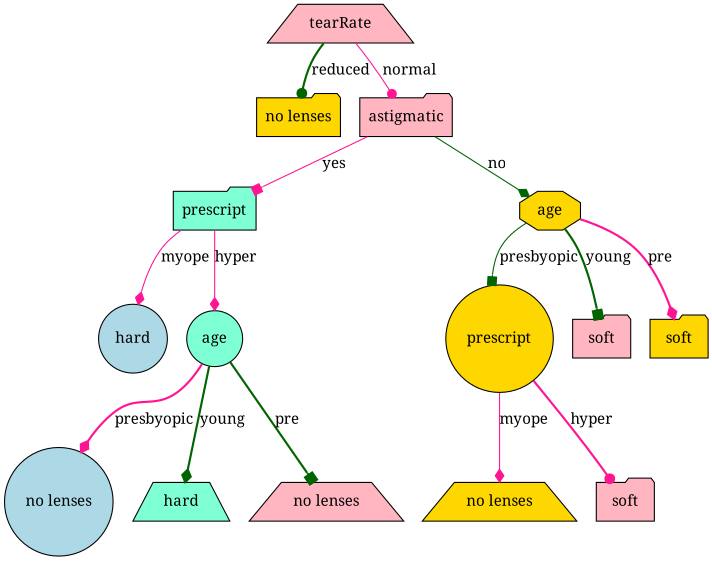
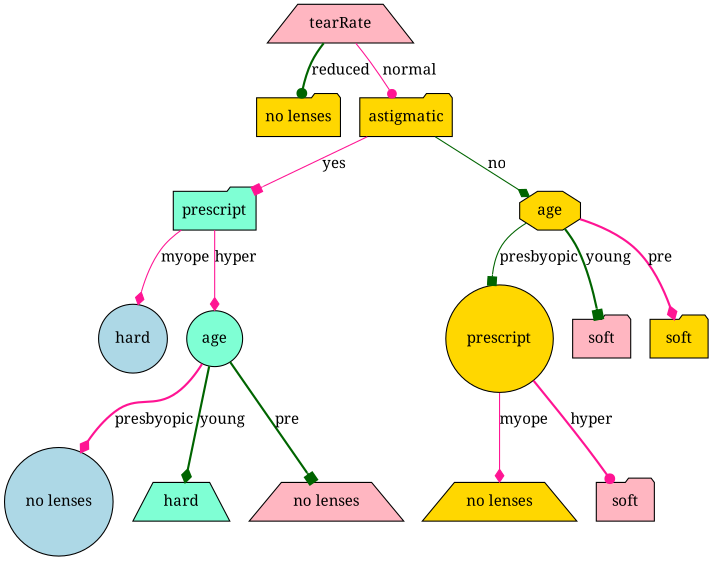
  digraph {
    fontname="Noto Serif"
    node [style=filled fillcolor=lightpink shape=folder fontname="Noto Serif"]
    edge [color=deeppink style=bold arrowhead=diamond fontname="Noto Serif"]
    n1 [label=tearRate shape=trapezium]
    n2 [label="no lenses" fillcolor=gold]
-   n3 [label=astigmatic]
+   n3 [label=astigmatic fillcolor=gold]
    n4 [label=prescript fillcolor=aquamarine]
    n5 [label=age fillcolor=gold shape=octagon]
    n6 [label=hard fillcolor=lightblue shape=circle]
    n7 [label=age fillcolor=aquamarine shape=circle]
    n8 [label="no lenses" fillcolor=lightblue shape=circle]
    n9 [label=hard fillcolor=aquamarine shape=trapezium]
    n10 [label="no lenses" shape=trapezium]
    n11 [label=prescript fillcolor=gold shape=circle]
    n12 [label=soft]
    n13 [label=soft fillcolor=gold]
    n14 [label="no lenses" fillcolor=gold shape=trapezium]
    n15 [label=soft]
    n1 -> n2 [label=reduced color=darkgreen arrowhead=dot]
    n1 -> n3 [label=normal style=solid arrowhead=dot]
    n3 -> n4 [label=yes style=solid arrowhead=box]
    n3 -> n5 [label=no color=darkgreen style=solid]
    n4 -> n6 [label=myope style=solid]
    n4 -> n7 [label=hyper style=solid]
    n5 -> n11 [label=presbyopic color=darkgreen style=solid arrowhead=box]
    n5 -> n12 [label=young color=darkgreen arrowhead=box]
    n5 -> n13 [label=pre]
    n7 -> n8 [label=presbyopic]
    n7 -> n9 [label=young color=darkgreen]
    n7 -> n10 [label=pre color=darkgreen arrowhead=box]
    n11 -> n14 [label=myope style=solid]
    n11 -> n15 [label=hyper arrowhead=dot]
  }
